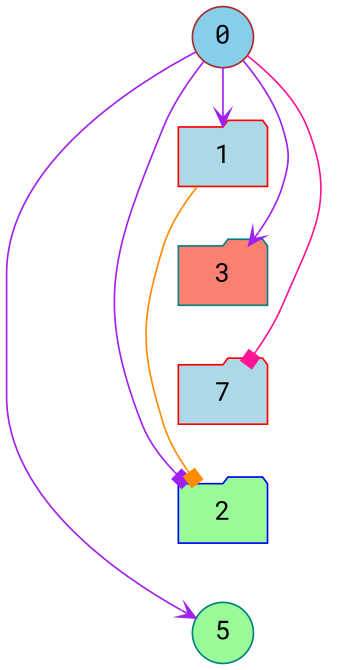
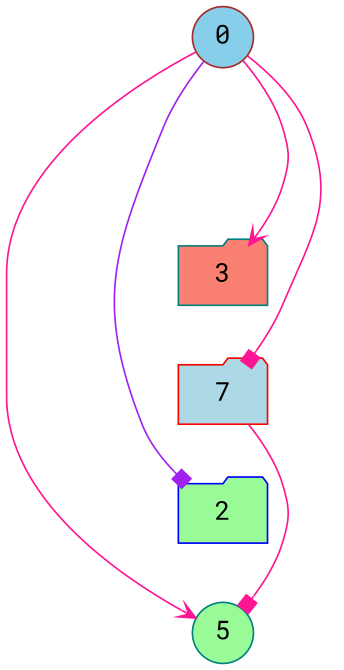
  digraph {
    fontname="Roboto Mono"
    node [color=red fillcolor=lightblue fontname="Roboto Mono" fontsize=16 shape=folder style=filled]
    edge [fontname="Roboto Mono"]
    0 [color=brown fillcolor=skyblue shape=circle]
-   1
    2 [color=blue fillcolor=palegreen]
    3 [color=teal fillcolor=salmon]
    n5 [label=7]
    5 [color=teal fillcolor=palegreen shape=circle]
-   0 -> 1 [arrowhead=vee color=purple style=solid weight=100]
    0 -> 2 [arrowhead=box color=purple]
-   0 -> 3 [arrowhead=vee color=purple]
+   0 -> 3 [arrowhead=vee color=deeppink]
    0 -> n5 [arrowhead=box color=deeppink]
-   0 -> 5 [arrowhead=vee color=purple]
-   1 -> 2 [arrowhead=box color=darkorange]
-   1 -> 3 [style=invis weight=100]
+   0 -> 5 [arrowhead=vee color=deeppink]
    2 -> 5 [style=invis weight=100]
    3 -> n5 [style=invis weight=100]
    n5 -> 2 [style=invis weight=100]
+   n5 -> 5 [arrowhead=box color=deeppink]
  }
